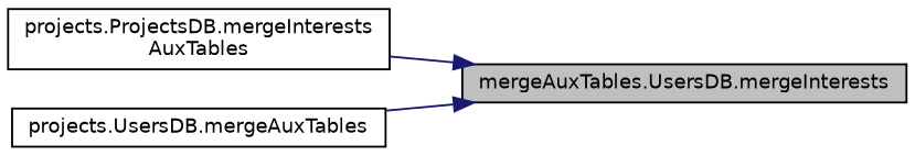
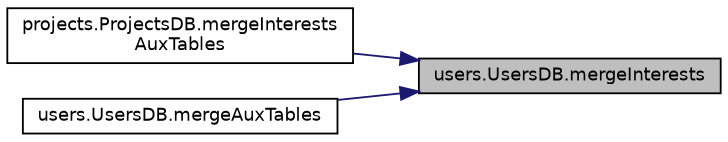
  digraph {
    rankdir=RL
    node [color=black fillcolor=white fontname=Helvetica fontsize=10 shape=record style=filled]
    edge [color=midnightblue dir=back fontname=Helvetica fontsize=10 labelfontname=Helvetica labelfontsize=10 style=solid]
-   n1 [fillcolor=grey75 fontcolor=black height=0.2 label="mergeAuxTables.UsersDB.mergeInterests" width=0.4]
+   n1 [fillcolor=grey75 fontcolor=black height=0.2 label="users.UsersDB.mergeInterests" width=0.4]
    n2 [height=0.2 label="projects.ProjectsDB.mergeInterests\lAuxTables" width=0.4]
-   n3 [height=0.2 label="projects.UsersDB.mergeAuxTables" width=0.4]
+   n3 [height=0.2 label="users.UsersDB.mergeAuxTables" width=0.4]
    n1 -> n2
    n1 -> n3
  }
